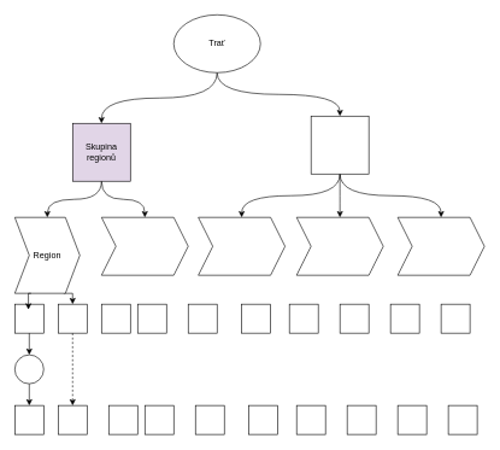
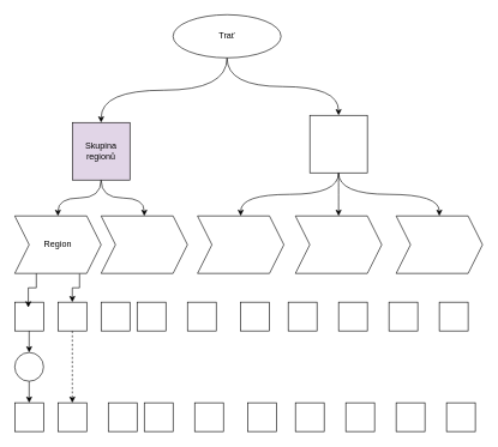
  <mxCell id="0" />
  <mxCell id="1" parent="0" />
  <mxCell id="2" style="rounded=0;orthogonalLoop=1;jettySize=auto;html=1;exitX=0.5;exitY=1;exitDx=0;exitDy=0;entryX=0.5;entryY=0;entryDx=0;entryDy=0;edgeStyle=orthogonalEdgeStyle;elbow=vertical;curved=1;" edge="1" parent="1" source="4" target="7"><mxGeometry relative="1" as="geometry" /></mxCell>
  <mxCell id="3" style="edgeStyle=orthogonalEdgeStyle;curved=1;rounded=0;orthogonalLoop=1;jettySize=auto;html=1;exitX=0.5;exitY=1;exitDx=0;exitDy=0;" edge="1" parent="1" source="4" target="11"><mxGeometry relative="1" as="geometry" /></mxCell>
- <mxCell id="4" value="Trať" style="ellipse;whiteSpace=wrap;html=1;" vertex="1" parent="1"><mxGeometry x="240" y="20" width="120" height="80" as="geometry" /></mxCell>
+ <mxCell id="4" value="Trať" style="ellipse;whiteSpace=wrap;html=1;" vertex="1" parent="1"><mxGeometry x="240" y="20" width="150" height="60" as="geometry" /></mxCell>
  <mxCell id="5" style="edgeStyle=orthogonalEdgeStyle;curved=1;rounded=0;orthogonalLoop=1;jettySize=auto;html=1;exitX=0.5;exitY=1;exitDx=0;exitDy=0;entryX=0.5;entryY=0;entryDx=0;entryDy=0;" edge="1" parent="1" source="7" target="13"><mxGeometry relative="1" as="geometry" /></mxCell>
  <mxCell id="6" style="edgeStyle=orthogonalEdgeStyle;curved=1;rounded=0;orthogonalLoop=1;jettySize=auto;html=1;exitX=0.5;exitY=1;exitDx=0;exitDy=0;entryX=0.5;entryY=0;entryDx=0;entryDy=0;" edge="1" parent="1" source="7" target="14"><mxGeometry relative="1" as="geometry" /></mxCell>
  <mxCell id="7" value="Skupina regionů" style="whiteSpace=wrap;html=1;aspect=fixed;fillColor=#e1d5e7;" vertex="1" parent="1"><mxGeometry x="100" y="170" width="80" height="80" as="geometry" /></mxCell>
  <mxCell id="8" style="edgeStyle=orthogonalEdgeStyle;curved=1;rounded=0;orthogonalLoop=1;jettySize=auto;html=1;exitX=0.5;exitY=1;exitDx=0;exitDy=0;entryX=0.5;entryY=0;entryDx=0;entryDy=0;" edge="1" parent="1" source="11" target="15"><mxGeometry relative="1" as="geometry" /></mxCell>
  <mxCell id="9" style="edgeStyle=orthogonalEdgeStyle;curved=1;rounded=0;orthogonalLoop=1;jettySize=auto;html=1;exitX=0.5;exitY=1;exitDx=0;exitDy=0;entryX=0.5;entryY=0;entryDx=0;entryDy=0;" edge="1" parent="1" source="11" target="16"><mxGeometry relative="1" as="geometry" /></mxCell>
  <mxCell id="10" style="edgeStyle=orthogonalEdgeStyle;curved=1;rounded=0;orthogonalLoop=1;jettySize=auto;html=1;exitX=0.5;exitY=1;exitDx=0;exitDy=0;entryX=0.5;entryY=0;entryDx=0;entryDy=0;" edge="1" parent="1" source="11" target="17"><mxGeometry relative="1" as="geometry" /></mxCell>
  <mxCell id="11" value="" style="whiteSpace=wrap;html=1;aspect=fixed;" vertex="1" parent="1"><mxGeometry x="430" y="160" width="80" height="80" as="geometry" /></mxCell>
  <mxCell id="12" style="edgeStyle=orthogonalEdgeStyle;rounded=0;orthogonalLoop=1;jettySize=auto;html=1;exitX=0.75;exitY=1;exitDx=0;exitDy=0;entryX=0.5;entryY=0;entryDx=0;entryDy=0;" edge="1" parent="1" source="13" target="21"><mxGeometry relative="1" as="geometry" /></mxCell>
- <mxCell id="13" value="Region" style="shape=step;perimeter=stepPerimeter;whiteSpace=wrap;html=1;fixedSize=1;" vertex="1" parent="1"><mxGeometry x="20" y="300" width="90" height="105" as="geometry" /></mxCell>
+ <mxCell id="13" value="Region" style="shape=step;perimeter=stepPerimeter;whiteSpace=wrap;html=1;fixedSize=1;" vertex="1" parent="1"><mxGeometry x="20" y="300" width="120" height="80" as="geometry" /></mxCell>
  <mxCell id="14" value="" style="shape=step;perimeter=stepPerimeter;whiteSpace=wrap;html=1;fixedSize=1;" vertex="1" parent="1"><mxGeometry x="140" y="300" width="120" height="80" as="geometry" /></mxCell>
  <mxCell id="15" value="" style="shape=step;perimeter=stepPerimeter;whiteSpace=wrap;html=1;fixedSize=1;" vertex="1" parent="1"><mxGeometry x="274" y="300" width="120" height="80" as="geometry" /></mxCell>
  <mxCell id="16" value="" style="shape=step;perimeter=stepPerimeter;whiteSpace=wrap;html=1;fixedSize=1;" vertex="1" parent="1"><mxGeometry x="410" y="300" width="120" height="80" as="geometry" /></mxCell>
  <mxCell id="17" value="" style="shape=step;perimeter=stepPerimeter;whiteSpace=wrap;html=1;fixedSize=1;" vertex="1" parent="1"><mxGeometry x="550" y="300" width="120" height="80" as="geometry" /></mxCell>
  <mxCell id="18" style="edgeStyle=orthogonalEdgeStyle;rounded=0;orthogonalLoop=1;jettySize=auto;html=1;exitX=0.5;exitY=1;exitDx=0;exitDy=0;entryX=0.5;entryY=0;entryDx=0;entryDy=0;" edge="1" parent="1" source="34" target="31"><mxGeometry relative="1" as="geometry" /></mxCell>
  <mxCell id="19" value="" style="whiteSpace=wrap;html=1;aspect=fixed;" vertex="1" parent="1"><mxGeometry x="20" y="420" width="40" height="40" as="geometry" /></mxCell>
  <mxCell id="20" style="edgeStyle=orthogonalEdgeStyle;rounded=0;orthogonalLoop=1;jettySize=auto;html=1;exitX=0.5;exitY=1;exitDx=0;exitDy=0;entryX=0.5;entryY=0;entryDx=0;entryDy=0;strokeColor=default;dashed=1;" edge="1" parent="1" source="21" target="32"><mxGeometry relative="1" as="geometry" /></mxCell>
  <mxCell id="21" value="" style="whiteSpace=wrap;html=1;aspect=fixed;" vertex="1" parent="1"><mxGeometry x="80" y="420" width="40" height="40" as="geometry" /></mxCell>
  <mxCell id="22" value="" style="whiteSpace=wrap;html=1;aspect=fixed;" vertex="1" parent="1"><mxGeometry x="140" y="420" width="40" height="40" as="geometry" /></mxCell>
  <mxCell id="23" value="" style="whiteSpace=wrap;html=1;aspect=fixed;" vertex="1" parent="1"><mxGeometry x="190" y="420" width="40" height="40" as="geometry" /></mxCell>
  <mxCell id="24" value="" style="whiteSpace=wrap;html=1;aspect=fixed;" vertex="1" parent="1"><mxGeometry x="260" y="420" width="40" height="40" as="geometry" /></mxCell>
  <mxCell id="25" value="" style="whiteSpace=wrap;html=1;aspect=fixed;" vertex="1" parent="1"><mxGeometry x="334" y="420" width="40" height="40" as="geometry" /></mxCell>
  <mxCell id="26" value="" style="whiteSpace=wrap;html=1;aspect=fixed;" vertex="1" parent="1"><mxGeometry x="400" y="420" width="40" height="40" as="geometry" /></mxCell>
  <mxCell id="27" value="" style="whiteSpace=wrap;html=1;aspect=fixed;" vertex="1" parent="1"><mxGeometry x="470" y="420" width="40" height="40" as="geometry" /></mxCell>
  <mxCell id="28" value="" style="whiteSpace=wrap;html=1;aspect=fixed;" vertex="1" parent="1"><mxGeometry x="540" y="420" width="40" height="40" as="geometry" /></mxCell>
  <mxCell id="29" value="" style="whiteSpace=wrap;html=1;aspect=fixed;" vertex="1" parent="1"><mxGeometry x="610" y="420" width="40" height="40" as="geometry" /></mxCell>
  <mxCell id="30" style="edgeStyle=orthogonalEdgeStyle;rounded=0;orthogonalLoop=1;jettySize=auto;html=1;exitX=0.25;exitY=1;exitDx=0;exitDy=0;entryX=0.47;entryY=0.185;entryDx=0;entryDy=0;entryPerimeter=0;" edge="1" parent="1" source="13" target="19"><mxGeometry relative="1" as="geometry" /></mxCell>
  <mxCell id="31" value="" style="whiteSpace=wrap;html=1;aspect=fixed;" vertex="1" parent="1"><mxGeometry x="20" y="560" width="40" height="40" as="geometry" /></mxCell>
  <mxCell id="32" value="" style="whiteSpace=wrap;html=1;aspect=fixed;" vertex="1" parent="1"><mxGeometry x="80" y="560" width="40" height="40" as="geometry" /></mxCell>
  <mxCell id="33" value="" style="edgeStyle=orthogonalEdgeStyle;rounded=0;orthogonalLoop=1;jettySize=auto;html=1;exitX=0.5;exitY=1;exitDx=0;exitDy=0;entryX=0.5;entryY=0;entryDx=0;entryDy=0;" edge="1" parent="1" source="19" target="34"><mxGeometry relative="1" as="geometry"><mxPoint x="40" y="460" as="sourcePoint" /><mxPoint x="40" y="560" as="targetPoint" /></mxGeometry></mxCell>
  <mxCell id="34" value="" style="ellipse;whiteSpace=wrap;html=1;aspect=fixed;" vertex="1" parent="1"><mxGeometry x="20" y="490" width="40" height="40" as="geometry" /></mxCell>
  <mxCell id="35" value="" style="whiteSpace=wrap;html=1;aspect=fixed;" vertex="1" parent="1"><mxGeometry x="150" y="560" width="40" height="40" as="geometry" /></mxCell>
  <mxCell id="36" value="" style="whiteSpace=wrap;html=1;aspect=fixed;" vertex="1" parent="1"><mxGeometry x="200" y="560" width="40" height="40" as="geometry" /></mxCell>
  <mxCell id="37" value="" style="whiteSpace=wrap;html=1;aspect=fixed;" vertex="1" parent="1"><mxGeometry x="270" y="560" width="40" height="40" as="geometry" /></mxCell>
  <mxCell id="38" value="" style="whiteSpace=wrap;html=1;aspect=fixed;" vertex="1" parent="1"><mxGeometry x="344" y="560" width="40" height="40" as="geometry" /></mxCell>
  <mxCell id="39" value="" style="whiteSpace=wrap;html=1;aspect=fixed;" vertex="1" parent="1"><mxGeometry x="410" y="560" width="40" height="40" as="geometry" /></mxCell>
  <mxCell id="40" value="" style="whiteSpace=wrap;html=1;aspect=fixed;" vertex="1" parent="1"><mxGeometry x="480" y="560" width="40" height="40" as="geometry" /></mxCell>
  <mxCell id="41" value="" style="whiteSpace=wrap;html=1;aspect=fixed;" vertex="1" parent="1"><mxGeometry x="550" y="560" width="40" height="40" as="geometry" /></mxCell>
  <mxCell id="42" value="" style="whiteSpace=wrap;html=1;aspect=fixed;" vertex="1" parent="1"><mxGeometry x="620" y="560" width="40" height="40" as="geometry" /></mxCell>
